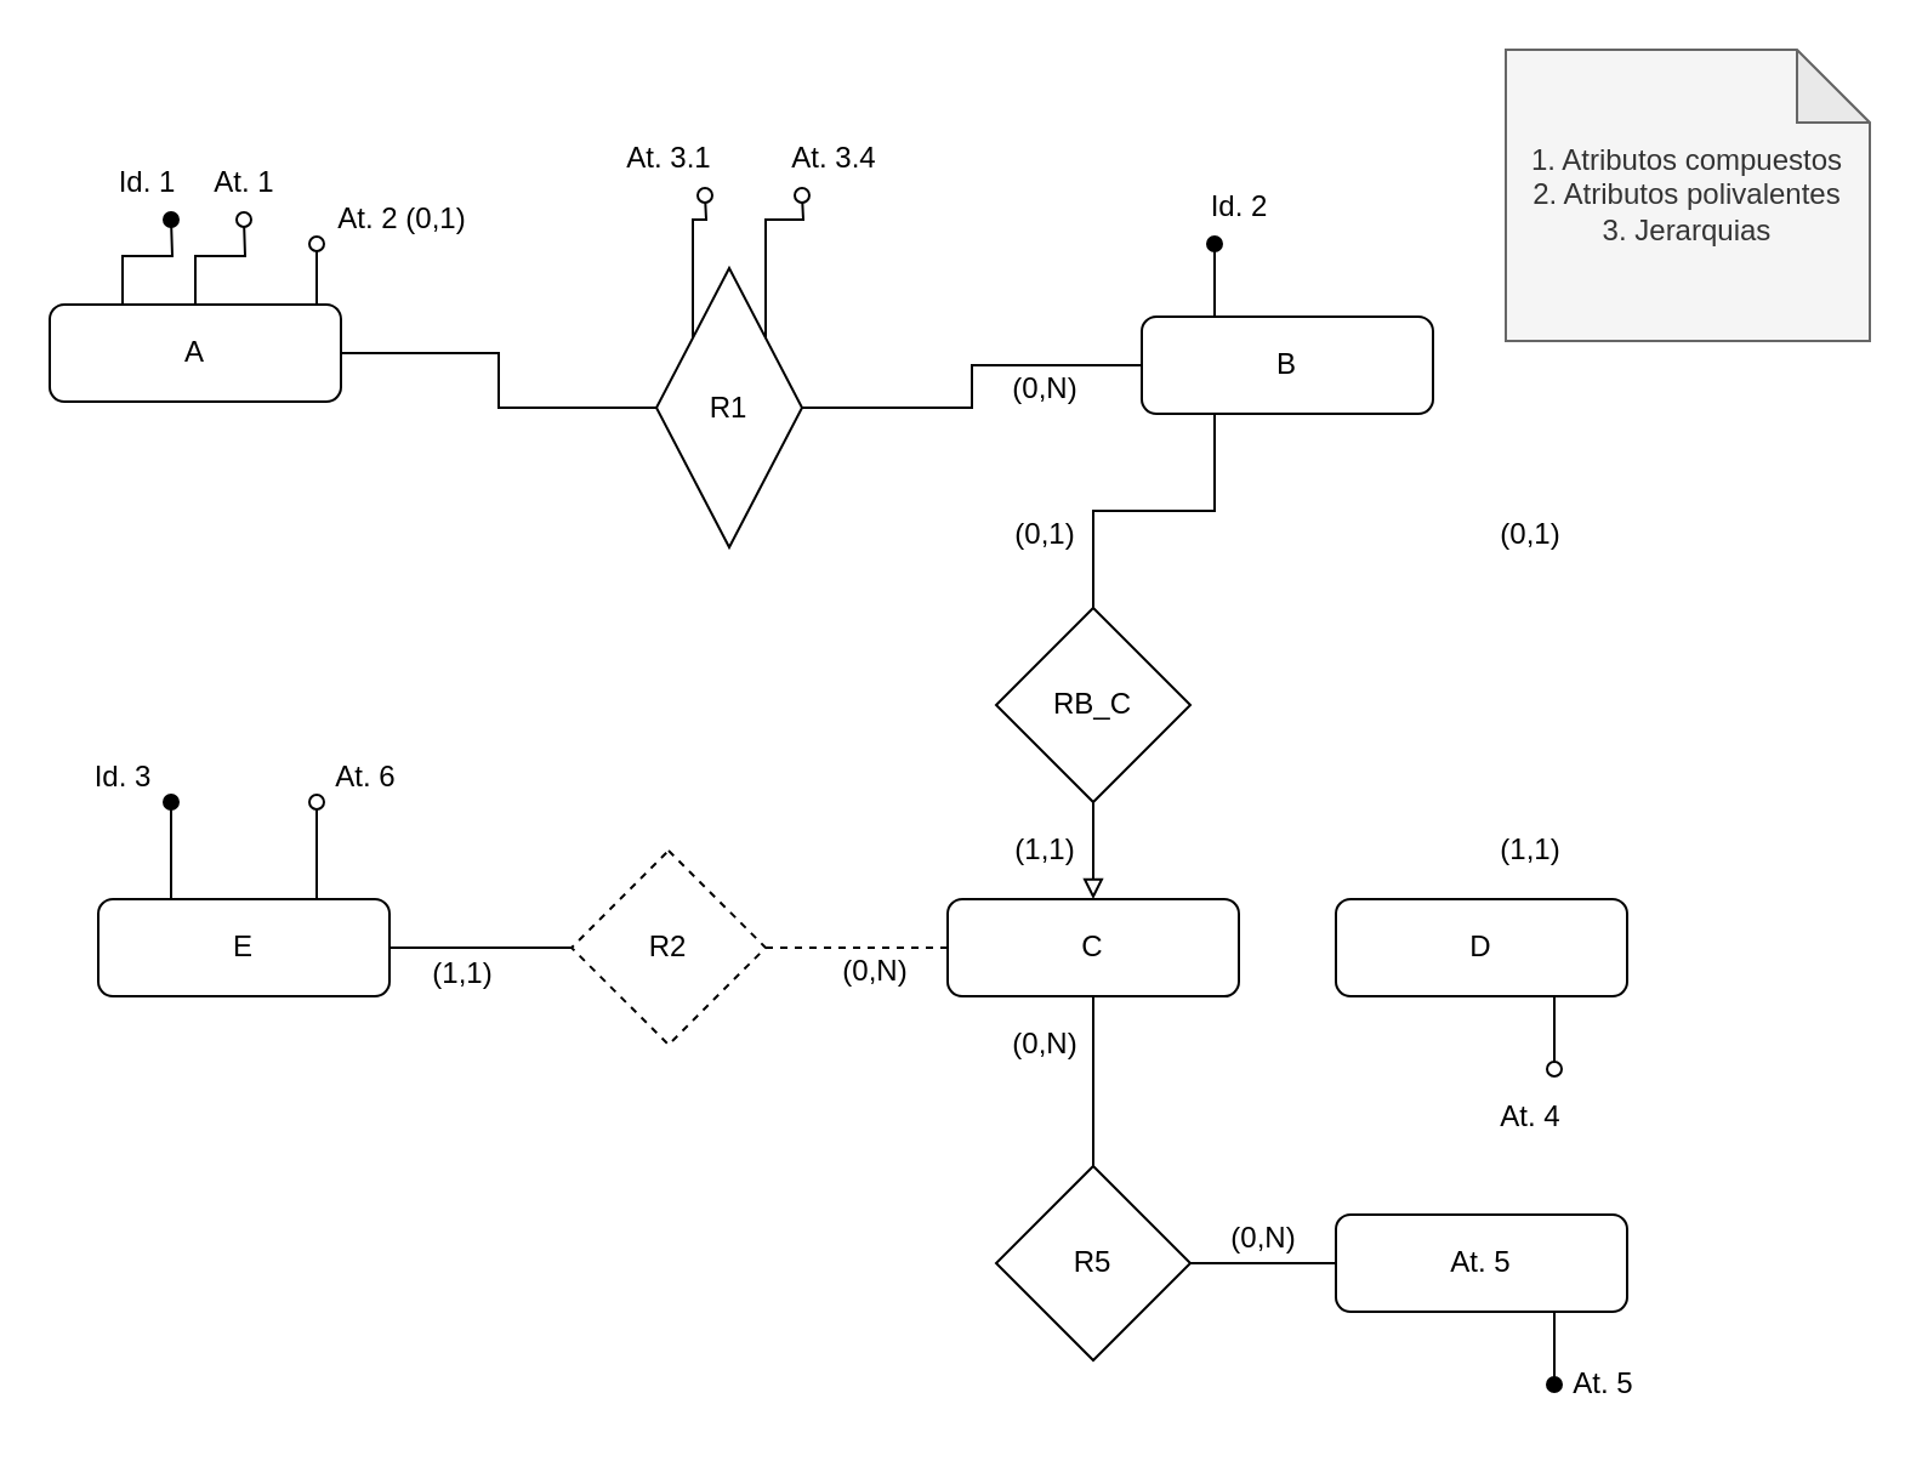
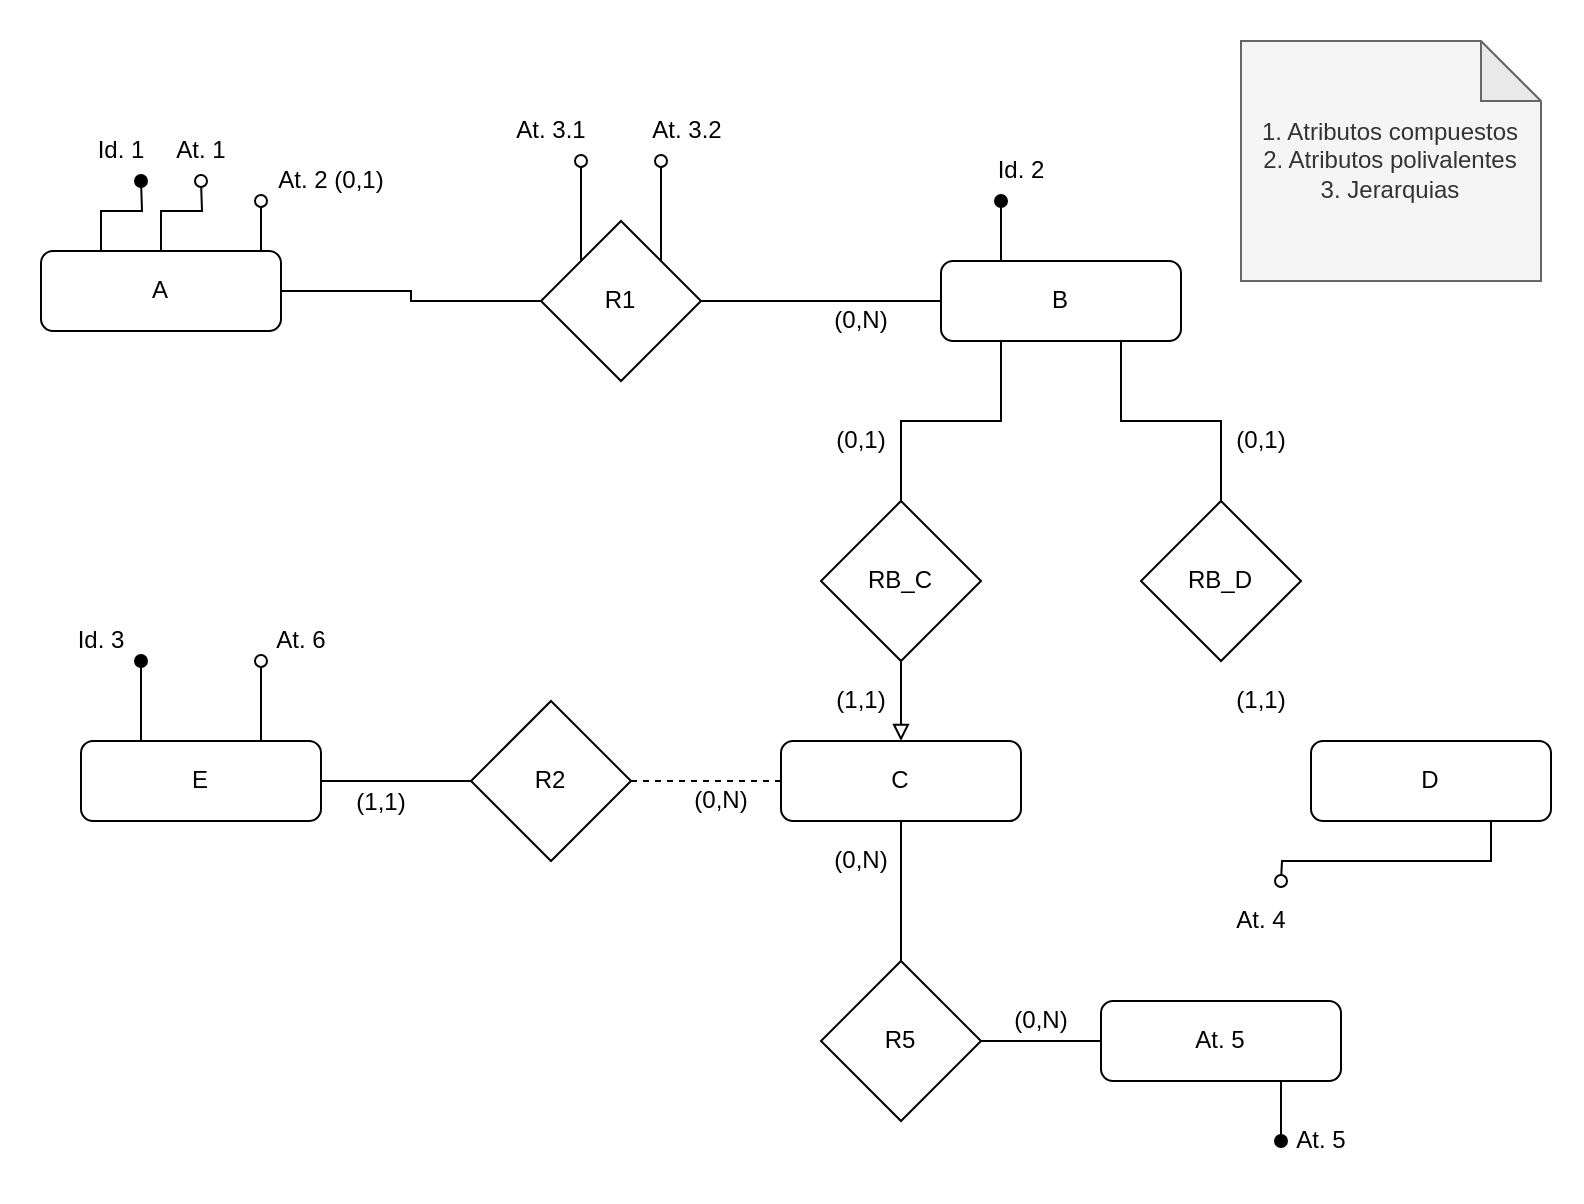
  <mxCell id="0" />
  <mxCell id="1" parent="0" />
  <mxCell id="2" style="edgeStyle=orthogonalEdgeStyle;rounded=0;orthogonalLoop=1;jettySize=auto;html=1;exitX=0.25;exitY=0;exitDx=0;exitDy=0;endArrow=oval;endFill=1;" parent="1" source="6" edge="1"><mxGeometry relative="1" as="geometry"><mxPoint x="70" y="90" as="targetPoint" /></mxGeometry></mxCell>
  <mxCell id="3" style="edgeStyle=orthogonalEdgeStyle;rounded=0;orthogonalLoop=1;jettySize=auto;html=1;exitX=0.5;exitY=0;exitDx=0;exitDy=0;endArrow=oval;endFill=0;" parent="1" source="6" edge="1"><mxGeometry relative="1" as="geometry"><mxPoint x="100" y="90" as="targetPoint" /></mxGeometry></mxCell>
  <mxCell id="4" style="edgeStyle=orthogonalEdgeStyle;rounded=0;orthogonalLoop=1;jettySize=auto;html=1;exitX=0.75;exitY=0;exitDx=0;exitDy=0;endArrow=oval;endFill=0;" parent="1" source="6" edge="1"><mxGeometry relative="1" as="geometry"><mxPoint x="130" y="100" as="targetPoint" /></mxGeometry></mxCell>
  <mxCell id="5" style="edgeStyle=orthogonalEdgeStyle;rounded=0;orthogonalLoop=1;jettySize=auto;html=1;exitX=1;exitY=0.5;exitDx=0;exitDy=0;entryX=0;entryY=0.5;entryDx=0;entryDy=0;endArrow=none;endFill=0;" parent="1" source="6" target="13" edge="1"><mxGeometry relative="1" as="geometry" /></mxCell>
  <mxCell id="6" value="A" style="rounded=1;whiteSpace=wrap;html=1;" parent="1" vertex="1"><mxGeometry x="20" y="125" width="120" height="40" as="geometry" /></mxCell>
  <mxCell id="7" value="Id. 1" style="text;html=1;align=center;verticalAlign=middle;resizable=0;points=[];autosize=1;strokeColor=none;fillColor=none;" parent="1" vertex="1"><mxGeometry x="40" y="65" width="40" height="20" as="geometry" /></mxCell>
  <mxCell id="8" value="At. 1" style="text;html=1;align=center;verticalAlign=middle;resizable=0;points=[];autosize=1;strokeColor=none;fillColor=none;" parent="1" vertex="1"><mxGeometry x="80" y="65" width="40" height="20" as="geometry" /></mxCell>
  <mxCell id="9" value="At. 2 (0,1)" style="text;html=1;align=center;verticalAlign=middle;resizable=0;points=[];autosize=1;strokeColor=none;fillColor=none;" parent="1" vertex="1"><mxGeometry x="130" y="80" width="70" height="20" as="geometry" /></mxCell>
  <mxCell id="10" style="edgeStyle=orthogonalEdgeStyle;rounded=0;orthogonalLoop=1;jettySize=auto;html=1;exitX=0;exitY=0;exitDx=0;exitDy=0;endArrow=oval;endFill=0;" parent="1" source="13" edge="1"><mxGeometry relative="1" as="geometry"><mxPoint x="290" y="80" as="targetPoint" /></mxGeometry></mxCell>
  <mxCell id="11" style="edgeStyle=orthogonalEdgeStyle;rounded=0;orthogonalLoop=1;jettySize=auto;html=1;exitX=1;exitY=0;exitDx=0;exitDy=0;endArrow=oval;endFill=0;" parent="1" source="13" edge="1"><mxGeometry relative="1" as="geometry"><mxPoint x="330" y="80" as="targetPoint" /></mxGeometry></mxCell>
  <mxCell id="12" style="edgeStyle=orthogonalEdgeStyle;rounded=0;orthogonalLoop=1;jettySize=auto;html=1;exitX=1;exitY=0.5;exitDx=0;exitDy=0;entryX=0;entryY=0.5;entryDx=0;entryDy=0;endArrow=none;endFill=0;" parent="1" source="13" target="19" edge="1"><mxGeometry relative="1" as="geometry" /></mxCell>
- <mxCell id="13" value="R1" style="rhombus;whiteSpace=wrap;html=1;" parent="1" vertex="1"><mxGeometry x="270" y="110" width="60" height="115" as="geometry" /></mxCell>
+ <mxCell id="13" value="R1" style="rhombus;whiteSpace=wrap;html=1;" parent="1" vertex="1"><mxGeometry x="270" y="110" width="80" height="80" as="geometry" /></mxCell>
  <mxCell id="14" value="At. 3.1" style="text;html=1;align=center;verticalAlign=middle;resizable=0;points=[];autosize=1;strokeColor=none;fillColor=none;" parent="1" vertex="1"><mxGeometry x="250" y="55" width="50" height="20" as="geometry" /></mxCell>
- <mxCell id="15" value="At. 3.4" style="text;html=1;align=center;verticalAlign=middle;resizable=0;points=[];autosize=1;strokeColor=none;fillColor=none;" parent="1" vertex="1"><mxGeometry x="318" y="55" width="50" height="20" as="geometry" /></mxCell>
+ <mxCell id="15" value="At. 3.2" style="text;html=1;align=center;verticalAlign=middle;resizable=0;points=[];autosize=1;strokeColor=none;fillColor=none;" parent="1" vertex="1"><mxGeometry x="318" y="55" width="50" height="20" as="geometry" /></mxCell>
  <mxCell id="16" style="edgeStyle=orthogonalEdgeStyle;rounded=0;orthogonalLoop=1;jettySize=auto;html=1;exitX=0.25;exitY=0;exitDx=0;exitDy=0;endArrow=oval;endFill=1;" parent="1" source="19" edge="1"><mxGeometry relative="1" as="geometry"><mxPoint x="500" y="100" as="targetPoint" /></mxGeometry></mxCell>
  <mxCell id="17" style="edgeStyle=orthogonalEdgeStyle;rounded=0;orthogonalLoop=1;jettySize=auto;html=1;exitX=0.25;exitY=1;exitDx=0;exitDy=0;entryX=0.5;entryY=0;entryDx=0;entryDy=0;endArrow=none;endFill=0;" parent="1" source="19" target="27" edge="1"><mxGeometry relative="1" as="geometry" /></mxCell>
+ <mxCell id="18" style="edgeStyle=orthogonalEdgeStyle;rounded=0;orthogonalLoop=1;jettySize=auto;html=1;exitX=0.75;exitY=1;exitDx=0;exitDy=0;entryX=0.5;entryY=0;entryDx=0;entryDy=0;endArrow=none;endFill=0;" parent="1" source="19" target="28" edge="1"><mxGeometry relative="1" as="geometry" /></mxCell>
  <mxCell id="19" value="B" style="rounded=1;whiteSpace=wrap;html=1;" parent="1" vertex="1"><mxGeometry x="470" y="130" width="120" height="40" as="geometry" /></mxCell>
  <mxCell id="20" value="(0,N)" style="text;html=1;align=center;verticalAlign=middle;resizable=0;points=[];autosize=1;strokeColor=none;fillColor=none;" parent="1" vertex="1"><mxGeometry x="410" y="150" width="40" height="20" as="geometry" /></mxCell>
  <mxCell id="21" value="Id. 2" style="text;html=1;align=center;verticalAlign=middle;resizable=0;points=[];autosize=1;strokeColor=none;fillColor=none;" parent="1" vertex="1"><mxGeometry x="490" y="75" width="40" height="20" as="geometry" /></mxCell>
  <mxCell id="22" style="edgeStyle=orthogonalEdgeStyle;rounded=0;orthogonalLoop=1;jettySize=auto;html=1;exitX=0.5;exitY=1;exitDx=0;exitDy=0;entryX=0.5;entryY=0;entryDx=0;entryDy=0;endArrow=none;endFill=0;" parent="1" source="23" target="31" edge="1"><mxGeometry relative="1" as="geometry" /></mxCell>
  <mxCell id="23" value="C" style="rounded=1;whiteSpace=wrap;html=1;" parent="1" vertex="1"><mxGeometry x="390" y="370" width="120" height="40" as="geometry" /></mxCell>
  <mxCell id="24" style="edgeStyle=orthogonalEdgeStyle;rounded=0;orthogonalLoop=1;jettySize=auto;html=1;exitX=0.75;exitY=1;exitDx=0;exitDy=0;endArrow=oval;endFill=0;" parent="1" source="25" edge="1"><mxGeometry relative="1" as="geometry"><mxPoint x="640" y="440" as="targetPoint" /></mxGeometry></mxCell>
- <mxCell id="25" value="D" style="rounded=1;whiteSpace=wrap;html=1;" parent="1" vertex="1"><mxGeometry x="550" y="370" width="120" height="40" as="geometry" /></mxCell>
+ <mxCell id="25" value="D" style="rounded=1;whiteSpace=wrap;html=1;" parent="1" vertex="1"><mxGeometry x="655" y="370" width="120" height="40" as="geometry" /></mxCell>
  <mxCell id="26" style="edgeStyle=orthogonalEdgeStyle;rounded=0;orthogonalLoop=1;jettySize=auto;html=1;exitX=0.5;exitY=1;exitDx=0;exitDy=0;entryX=0.5;entryY=0;entryDx=0;entryDy=0;endArrow=block;endFill=0;" parent="1" source="27" target="23" edge="1"><mxGeometry relative="1" as="geometry" /></mxCell>
  <mxCell id="27" value="RB_C" style="rhombus;whiteSpace=wrap;html=1;" parent="1" vertex="1"><mxGeometry x="410" y="250" width="80" height="80" as="geometry" /></mxCell>
+ <mxCell id="28" value="RB_D" style="rhombus;whiteSpace=wrap;html=1;" parent="1" vertex="1"><mxGeometry x="570" y="250" width="80" height="80" as="geometry" /></mxCell>
  <mxCell id="29" value="At. 4" style="text;html=1;align=center;verticalAlign=middle;resizable=0;points=[];autosize=1;strokeColor=none;fillColor=none;" parent="1" vertex="1"><mxGeometry x="610" y="450" width="40" height="20" as="geometry" /></mxCell>
  <mxCell id="30" style="edgeStyle=orthogonalEdgeStyle;rounded=0;orthogonalLoop=1;jettySize=auto;html=1;exitX=1;exitY=0.5;exitDx=0;exitDy=0;entryX=0;entryY=0.5;entryDx=0;entryDy=0;endArrow=none;endFill=0;" parent="1" source="31" target="33" edge="1"><mxGeometry relative="1" as="geometry" /></mxCell>
  <mxCell id="31" value="R5" style="rhombus;whiteSpace=wrap;html=1;" parent="1" vertex="1"><mxGeometry x="410" y="480" width="80" height="80" as="geometry" /></mxCell>
  <mxCell id="32" style="edgeStyle=orthogonalEdgeStyle;rounded=0;orthogonalLoop=1;jettySize=auto;html=1;exitX=0.75;exitY=1;exitDx=0;exitDy=0;endArrow=oval;endFill=1;" edge="1" parent="1" source="33"><mxGeometry relative="1" as="geometry"><mxPoint x="640" y="570" as="targetPoint" /></mxGeometry></mxCell>
  <mxCell id="33" value="At. 5" style="rounded=1;whiteSpace=wrap;html=1;" parent="1" vertex="1"><mxGeometry x="550" y="500" width="120" height="40" as="geometry" /></mxCell>
  <mxCell id="34" value="(0,N)" style="text;html=1;align=center;verticalAlign=middle;resizable=0;points=[];autosize=1;strokeColor=none;fillColor=none;" parent="1" vertex="1"><mxGeometry x="410" y="420" width="40" height="20" as="geometry" /></mxCell>
  <mxCell id="35" value="(0,N)" style="text;html=1;align=center;verticalAlign=middle;resizable=0;points=[];autosize=1;strokeColor=none;fillColor=none;" parent="1" vertex="1"><mxGeometry x="500" y="500" width="40" height="20" as="geometry" /></mxCell>
  <mxCell id="36" style="edgeStyle=orthogonalEdgeStyle;rounded=0;orthogonalLoop=1;jettySize=auto;html=1;exitX=1;exitY=0.5;exitDx=0;exitDy=0;entryX=0;entryY=0.5;entryDx=0;entryDy=0;endArrow=none;endFill=0;dashed=1;" parent="1" source="37" target="23" edge="1"><mxGeometry relative="1" as="geometry" /></mxCell>
- <mxCell id="37" value="R2" style="rhombus;whiteSpace=wrap;html=1;dashed=1;" parent="1" vertex="1"><mxGeometry x="235" y="350" width="80" height="80" as="geometry" /></mxCell>
+ <mxCell id="37" value="R2" style="rhombus;whiteSpace=wrap;html=1;" parent="1" vertex="1"><mxGeometry x="235" y="350" width="80" height="80" as="geometry" /></mxCell>
  <mxCell id="38" value="(0,N)" style="text;html=1;align=center;verticalAlign=middle;resizable=0;points=[];autosize=1;strokeColor=none;fillColor=none;" parent="1" vertex="1"><mxGeometry x="340" y="390" width="40" height="20" as="geometry" /></mxCell>
  <mxCell id="39" style="edgeStyle=orthogonalEdgeStyle;rounded=0;orthogonalLoop=1;jettySize=auto;html=1;exitX=1;exitY=0.5;exitDx=0;exitDy=0;entryX=0;entryY=0.5;entryDx=0;entryDy=0;endArrow=none;endFill=0;" parent="1" source="42" target="37" edge="1"><mxGeometry relative="1" as="geometry" /></mxCell>
  <mxCell id="40" style="edgeStyle=orthogonalEdgeStyle;rounded=0;orthogonalLoop=1;jettySize=auto;html=1;exitX=0.25;exitY=0;exitDx=0;exitDy=0;endArrow=oval;endFill=1;" parent="1" source="42" edge="1"><mxGeometry relative="1" as="geometry"><mxPoint x="70" y="330" as="targetPoint" /></mxGeometry></mxCell>
  <mxCell id="41" style="edgeStyle=orthogonalEdgeStyle;rounded=0;orthogonalLoop=1;jettySize=auto;html=1;exitX=0.75;exitY=0;exitDx=0;exitDy=0;endArrow=oval;endFill=0;" parent="1" source="42" edge="1"><mxGeometry relative="1" as="geometry"><mxPoint x="130" y="330" as="targetPoint" /></mxGeometry></mxCell>
  <mxCell id="42" value="E" style="rounded=1;whiteSpace=wrap;html=1;" parent="1" vertex="1"><mxGeometry x="40" y="370" width="120" height="40" as="geometry" /></mxCell>
  <mxCell id="43" value="(1,1)" style="text;html=1;align=center;verticalAlign=middle;resizable=0;points=[];autosize=1;strokeColor=none;fillColor=none;" parent="1" vertex="1"><mxGeometry x="170" y="391" width="40" height="20" as="geometry" /></mxCell>
  <mxCell id="44" value="Id. 3" style="text;html=1;align=center;verticalAlign=middle;resizable=0;points=[];autosize=1;strokeColor=none;fillColor=none;" parent="1" vertex="1"><mxGeometry x="30" y="310" width="40" height="20" as="geometry" /></mxCell>
  <mxCell id="45" value="At. 6" style="text;html=1;align=center;verticalAlign=middle;resizable=0;points=[];autosize=1;strokeColor=none;fillColor=none;" parent="1" vertex="1"><mxGeometry x="130" y="310" width="40" height="20" as="geometry" /></mxCell>
  <mxCell id="46" value="1. Atributos compuestos&lt;br&gt;2. Atributos polivalentes&lt;br&gt;3. Jerarquias" style="shape=note;whiteSpace=wrap;html=1;backgroundOutline=1;darkOpacity=0.05;align=center;verticalAlign=middle;fillColor=#f5f5f5;strokeColor=#666666;fontColor=#333333;" parent="1" vertex="1"><mxGeometry x="620" y="20" width="150" height="120" as="geometry" /></mxCell>
  <mxCell id="47" value="At. 5" style="text;html=1;align=center;verticalAlign=middle;resizable=0;points=[];autosize=1;strokeColor=none;fillColor=none;" vertex="1" parent="1"><mxGeometry x="640" y="560" width="40" height="20" as="geometry" /></mxCell>
  <mxCell id="48" value="(0,1)" style="text;html=1;align=center;verticalAlign=middle;resizable=0;points=[];autosize=1;strokeColor=none;fillColor=none;" vertex="1" parent="1"><mxGeometry x="410" y="210" width="40" height="20" as="geometry" /></mxCell>
  <mxCell id="49" value="(0,1)" style="text;html=1;align=center;verticalAlign=middle;resizable=0;points=[];autosize=1;strokeColor=none;fillColor=none;" vertex="1" parent="1"><mxGeometry x="610" y="210" width="40" height="20" as="geometry" /></mxCell>
  <mxCell id="50" value="(1,1)" style="text;html=1;align=center;verticalAlign=middle;resizable=0;points=[];autosize=1;strokeColor=none;fillColor=none;" vertex="1" parent="1"><mxGeometry x="410" y="340" width="40" height="20" as="geometry" /></mxCell>
  <mxCell id="51" value="(1,1)" style="text;html=1;align=center;verticalAlign=middle;resizable=0;points=[];autosize=1;strokeColor=none;fillColor=none;" vertex="1" parent="1"><mxGeometry x="610" y="340" width="40" height="20" as="geometry" /></mxCell>
